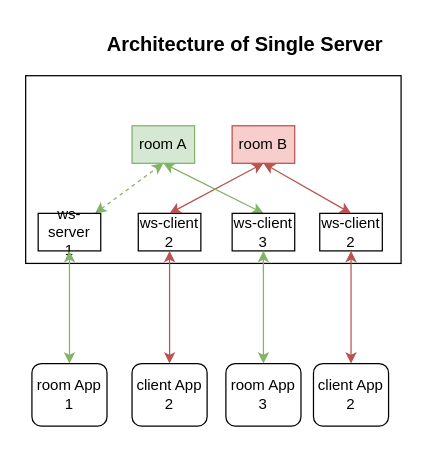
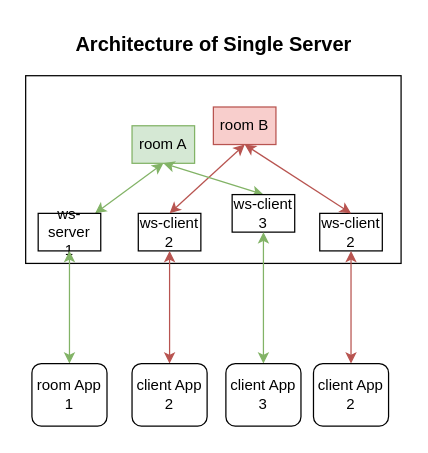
  <mxCell id="0" />
  <mxCell id="1" parent="0" />
  <mxCell id="2" value="" style="rounded=0;whiteSpace=wrap;html=1;" vertex="1" parent="1"><mxGeometry x="20" y="60" width="300" height="150" as="geometry" /></mxCell>
- <mxCell id="3" style="rounded=0;orthogonalLoop=1;jettySize=auto;html=1;entryX=0.5;entryY=1;entryDx=0;entryDy=0;endArrow=classic;endFill=1;startArrow=classic;startFill=1;strokeColor=#82b366;dashed=1;" edge="1" parent="1" source="4" target="6"><mxGeometry relative="1" as="geometry" /></mxCell>
+ <mxCell id="3" style="rounded=0;orthogonalLoop=1;jettySize=auto;html=1;entryX=0.5;entryY=1;entryDx=0;entryDy=0;endArrow=classic;endFill=1;startArrow=classic;startFill=1;strokeColor=#82b366;" edge="1" parent="1" source="4" target="6"><mxGeometry relative="1" as="geometry" /></mxCell>
  <mxCell id="4" value="ws-server&lt;br&gt;1" style="rounded=0;whiteSpace=wrap;html=1;" vertex="1" parent="1"><mxGeometry x="30" y="170" width="50" height="30" as="geometry" /></mxCell>
  <mxCell id="5" value="ws-client&lt;br&gt;2" style="rounded=0;whiteSpace=wrap;html=1;" vertex="1" parent="1"><mxGeometry x="110" y="170" width="50" height="30" as="geometry" /></mxCell>
  <mxCell id="6" value="room A" style="rounded=0;whiteSpace=wrap;html=1;fillColor=#d5e8d4;strokeColor=#82b366;" vertex="1" parent="1"><mxGeometry x="105" y="100" width="50" height="30" as="geometry" /></mxCell>
  <mxCell id="7" style="edgeStyle=orthogonalEdgeStyle;rounded=0;orthogonalLoop=1;jettySize=auto;html=1;entryX=0.5;entryY=1;entryDx=0;entryDy=0;startArrow=classic;startFill=1;strokeColor=#82b366;" edge="1" parent="1" source="8" target="4"><mxGeometry relative="1" as="geometry" /></mxCell>
  <mxCell id="8" value="room App&lt;br&gt;1" style="rounded=1;whiteSpace=wrap;html=1;" vertex="1" parent="1"><mxGeometry x="25" y="290" width="60" height="50" as="geometry" /></mxCell>
  <mxCell id="9" style="edgeStyle=orthogonalEdgeStyle;rounded=0;orthogonalLoop=1;jettySize=auto;html=1;entryX=0.5;entryY=1;entryDx=0;entryDy=0;startArrow=classic;startFill=1;strokeColor=#b85450;" edge="1" parent="1" source="10" target="5"><mxGeometry relative="1" as="geometry" /></mxCell>
  <mxCell id="10" value="client App&lt;br&gt;2" style="rounded=1;whiteSpace=wrap;html=1;" vertex="1" parent="1"><mxGeometry x="105" y="290" width="60" height="50" as="geometry" /></mxCell>
  <mxCell id="11" style="rounded=0;orthogonalLoop=1;jettySize=auto;html=1;exitX=0.5;exitY=1;exitDx=0;exitDy=0;entryX=0.5;entryY=0;entryDx=0;entryDy=0;strokeColor=#b85450;startArrow=classic;startFill=1;" edge="1" parent="1" source="12" target="5"><mxGeometry relative="1" as="geometry" /></mxCell>
- <mxCell id="12" value="room B" style="rounded=0;whiteSpace=wrap;html=1;fillColor=#f8cecc;strokeColor=#b85450;" vertex="1" parent="1"><mxGeometry x="185" y="100" width="50" height="30" as="geometry" /></mxCell>
+ <mxCell id="12" value="room B" style="rounded=0;whiteSpace=wrap;html=1;fillColor=#f8cecc;strokeColor=#b85450;" vertex="1" parent="1"><mxGeometry x="170" y="85" width="50" height="30" as="geometry" /></mxCell>
  <mxCell id="13" style="rounded=0;orthogonalLoop=1;jettySize=auto;html=1;entryX=0.5;entryY=1;entryDx=0;entryDy=0;endArrow=classic;endFill=1;startArrow=classic;startFill=1;strokeColor=#82b366;exitX=0.5;exitY=0;exitDx=0;exitDy=0;" edge="1" parent="1" source="14" target="6"><mxGeometry relative="1" as="geometry"><mxPoint x="210" y="140" as="targetPoint" /></mxGeometry></mxCell>
- <mxCell id="14" value="ws-client&lt;br&gt;3" style="rounded=0;whiteSpace=wrap;html=1;" vertex="1" parent="1"><mxGeometry x="185" y="170" width="50" height="30" as="geometry" /></mxCell>
+ <mxCell id="14" value="ws-client&lt;br&gt;3" style="rounded=0;whiteSpace=wrap;html=1;" vertex="1" parent="1"><mxGeometry x="185" y="155" width="50" height="30" as="geometry" /></mxCell>
  <mxCell id="15" style="edgeStyle=orthogonalEdgeStyle;rounded=0;orthogonalLoop=1;jettySize=auto;html=1;entryX=0.5;entryY=1;entryDx=0;entryDy=0;startArrow=classic;startFill=1;strokeColor=#82b366;" edge="1" parent="1" source="16" target="14"><mxGeometry relative="1" as="geometry" /></mxCell>
- <mxCell id="16" value="room App&lt;br&gt;3" style="rounded=1;whiteSpace=wrap;html=1;" vertex="1" parent="1"><mxGeometry x="180" y="290" width="60" height="50" as="geometry" /></mxCell>
+ <mxCell id="16" value="client App&lt;br&gt;3" style="rounded=1;whiteSpace=wrap;html=1;" vertex="1" parent="1"><mxGeometry x="180" y="290" width="60" height="50" as="geometry" /></mxCell>
  <mxCell id="17" value="ws-client&lt;br&gt;2" style="rounded=0;whiteSpace=wrap;html=1;" vertex="1" parent="1"><mxGeometry x="255" y="170" width="50" height="30" as="geometry" /></mxCell>
  <mxCell id="18" style="edgeStyle=orthogonalEdgeStyle;rounded=0;orthogonalLoop=1;jettySize=auto;html=1;entryX=0.5;entryY=1;entryDx=0;entryDy=0;startArrow=classic;startFill=1;strokeColor=#b85450;" edge="1" parent="1" source="19" target="17"><mxGeometry relative="1" as="geometry" /></mxCell>
  <mxCell id="19" value="client App&lt;br&gt;2" style="rounded=1;whiteSpace=wrap;html=1;" vertex="1" parent="1"><mxGeometry x="250" y="290" width="60" height="50" as="geometry" /></mxCell>
  <mxCell id="20" style="rounded=0;orthogonalLoop=1;jettySize=auto;html=1;exitX=0.5;exitY=1;exitDx=0;exitDy=0;entryX=0.5;entryY=0;entryDx=0;entryDy=0;strokeColor=#b85450;startArrow=classic;startFill=1;" edge="1" parent="1" source="12" target="17"><mxGeometry relative="1" as="geometry"><mxPoint x="280" y="130" as="sourcePoint" /></mxGeometry></mxCell>
- <mxCell id="21" value="&lt;b style=&quot;border-color: var(--border-color);&quot;&gt;&lt;font style=&quot;border-color: var(--border-color); font-size: 16px;&quot;&gt;Architecture&amp;nbsp;&lt;/font&gt;&lt;/b&gt;&lt;b&gt;&lt;font style=&quot;font-size: 16px;&quot;&gt;of Single Server&lt;/font&gt;&lt;/b&gt;" style="text;html=1;align=center;verticalAlign=middle;resizable=0;points=[];autosize=1;strokeColor=none;fillColor=none;" vertex="1" parent="1"><mxGeometry x="75" y="20" width="240" height="30" as="geometry" /></mxCell>
+ <mxCell id="21" value="&lt;b style=&quot;border-color: var(--border-color);&quot;&gt;&lt;font style=&quot;border-color: var(--border-color); font-size: 16px;&quot;&gt;Architecture&amp;nbsp;&lt;/font&gt;&lt;/b&gt;&lt;b&gt;&lt;font style=&quot;font-size: 16px;&quot;&gt;of Single Server&lt;/font&gt;&lt;/b&gt;" style="text;html=1;align=center;verticalAlign=middle;resizable=0;points=[];autosize=1;strokeColor=none;fillColor=none;" vertex="1" parent="1"><mxGeometry x="50" y="20" width="240" height="30" as="geometry" /></mxCell>
